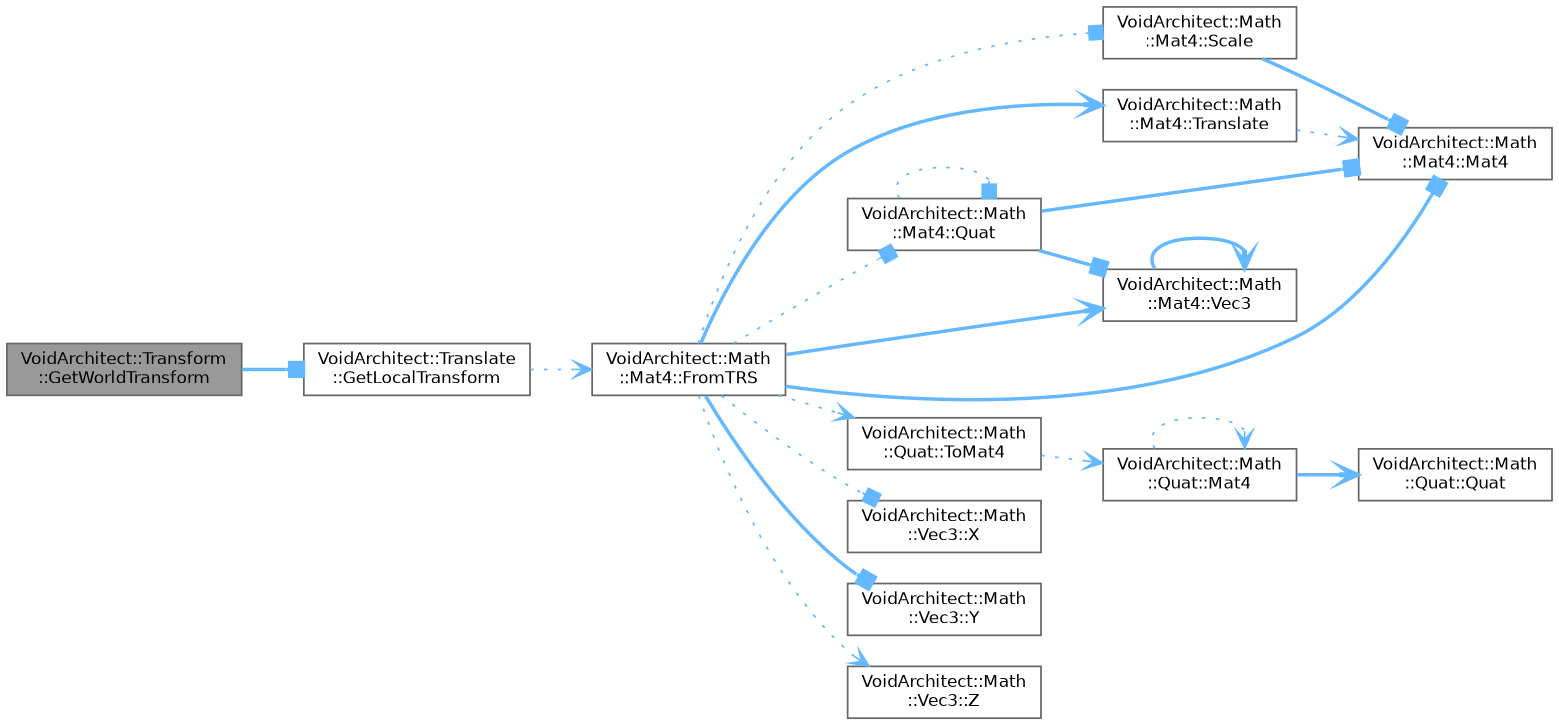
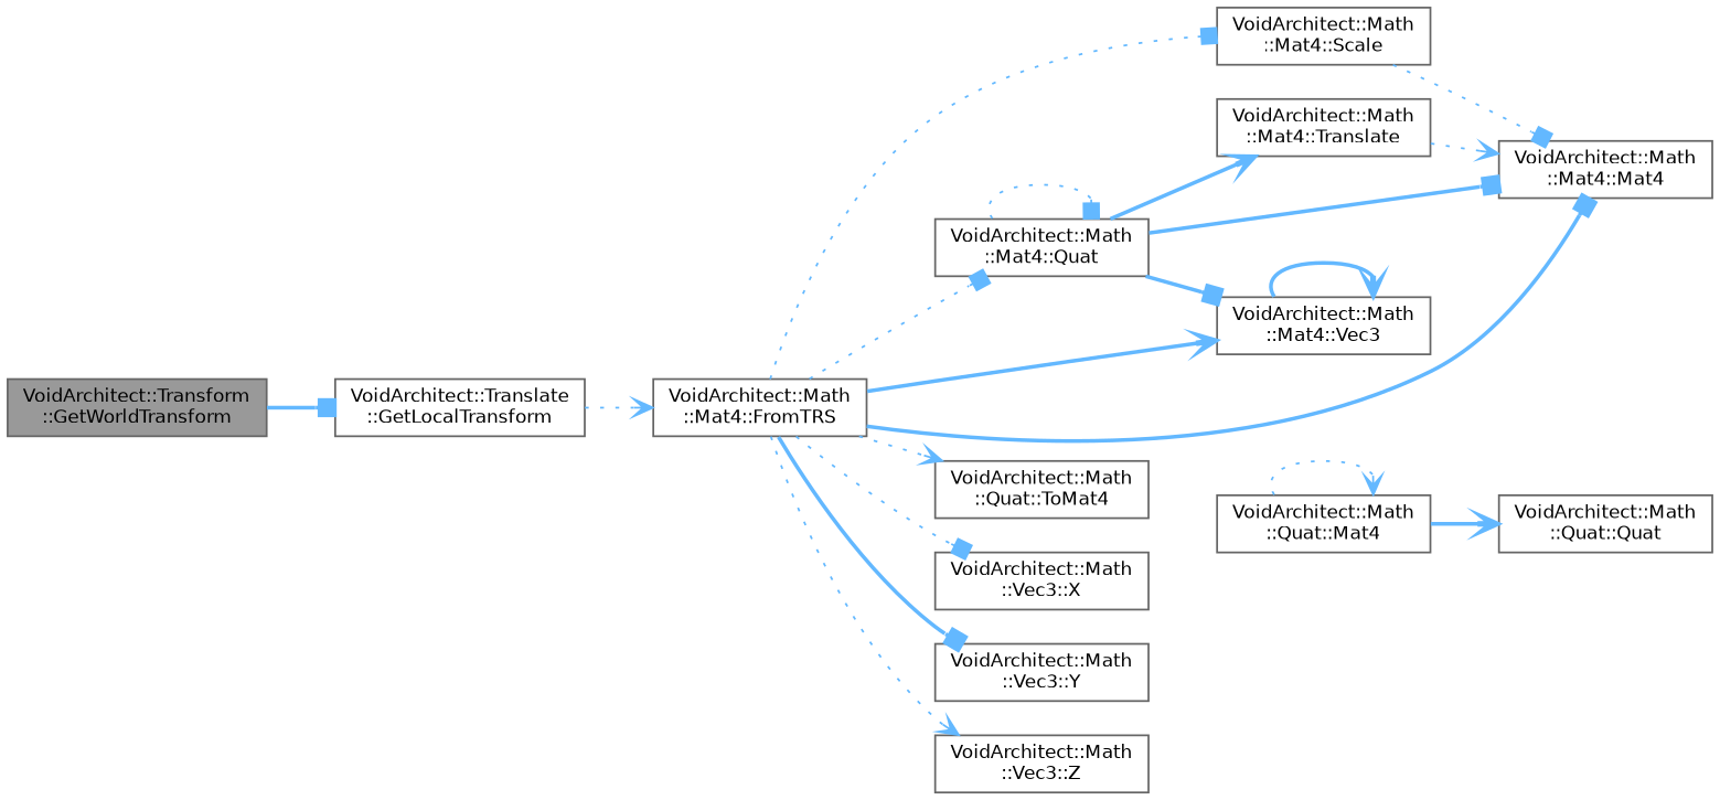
  digraph {
    rankdir=LR
    node [color=grey40 fillcolor=white fontname=Helvetica fontsize=10 shape=box style=filled]
    edge [arrowhead=box color=steelblue1 fontname=Helvetica fontsize=10 labelfontname=Helvetica labelfontsize=10 style=bold]
    n1 [color=gray40 fillcolor=grey60 fontcolor=black height=0.2 label="VoidArchitect::Transform\l::GetWorldTransform" width=0.4]
    n2 [height=0.2 label="VoidArchitect::Translate\l::GetLocalTransform" width=0.4]
    n3 [height=0.2 label="VoidArchitect::Math\l::Mat4::FromTRS" width=0.4]
    n4 [height=0.2 label="VoidArchitect::Math\l::Mat4::Mat4" width=0.4]
    n5 [height=0.2 label="VoidArchitect::Math\l::Mat4::Quat" width=0.4]
    n6 [height=0.2 label="VoidArchitect::Math\l::Mat4::Vec3" width=0.4]
    n7 [height=0.2 label="VoidArchitect::Math\l::Mat4::Scale" width=0.4]
    n8 [height=0.2 label="VoidArchitect::Math\l::Quat::ToMat4" width=0.4]
    n9 [height=0.2 label="VoidArchitect::Math\l::Mat4::Translate" width=0.4]
    n10 [height=0.2 label="VoidArchitect::Math\l::Vec3::X" width=0.4]
    n11 [height=0.2 label="VoidArchitect::Math\l::Vec3::Y" width=0.4]
    n12 [height=0.2 label="VoidArchitect::Math\l::Vec3::Z" width=0.4]
    n13 [height=0.2 label="VoidArchitect::Math\l::Quat::Mat4" width=0.4]
    n14 [height=0.2 label="VoidArchitect::Math\l::Quat::Quat" width=0.4]
    n1 -> n2
    n2 -> n3 [arrowhead=vee style=dotted]
    n3 -> n4
    n3 -> n5 [style=dotted]
    n3 -> n6 [arrowhead=vee]
    n3 -> n7 [style=dotted]
    n3 -> n8 [arrowhead=vee style=dotted]
-   n3 -> n9 [arrowhead=vee]
+   n5 -> n9 [arrowhead=vee]
    n3 -> n10 [style=dotted]
    n3 -> n11
    n3 -> n12 [arrowhead=vee style=dotted]
    n5 -> n4
    n5 -> n5 [style=dotted]
    n5 -> n6
    n6 -> n6 [arrowhead=vee]
-   n7 -> n4
-   n8 -> n13 [arrowhead=vee style=dotted]
+   n7 -> n4 [style=dotted]
    n9 -> n4 [arrowhead=vee style=dotted]
    n13 -> n13 [arrowhead=vee style=dotted]
    n13 -> n14 [arrowhead=vee]
  }
